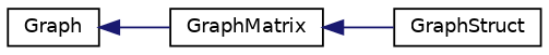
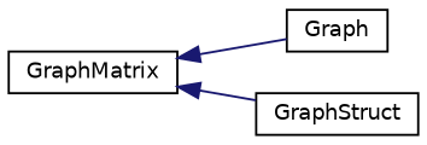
  digraph {
    rankdir=LR
    node [color=black fillcolor=white fontname=Helvetica fontsize=10 shape=record style=filled]
    edge [color=midnightblue dir=back fontname=Helvetica fontsize=10 labelfontname=Helvetica labelfontsize=10 style=solid]
    n1 [height=0.2 label="Graph" width=0.4]
    n2 [height=0.2 label=GraphMatrix width=0.4]
    n3 [height=0.2 label=GraphStruct width=0.4]
-   n1 -> n2
+   n2 -> n1
    n2 -> n3
  }
